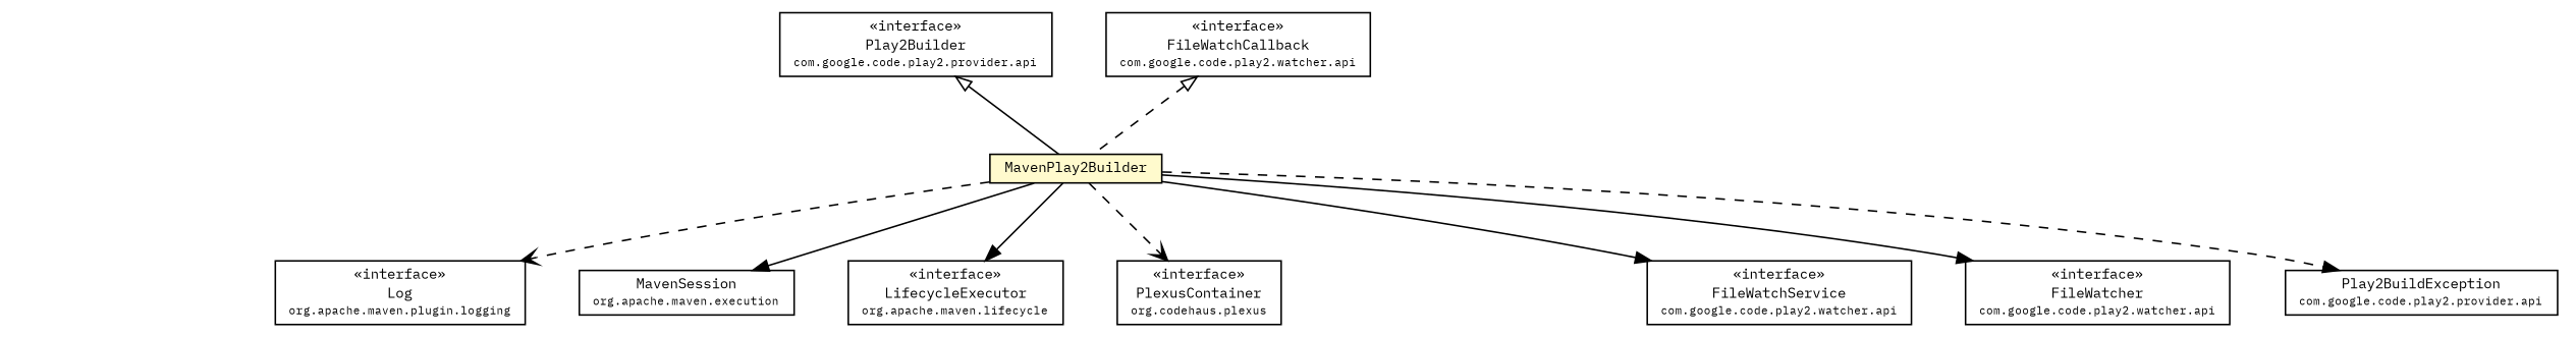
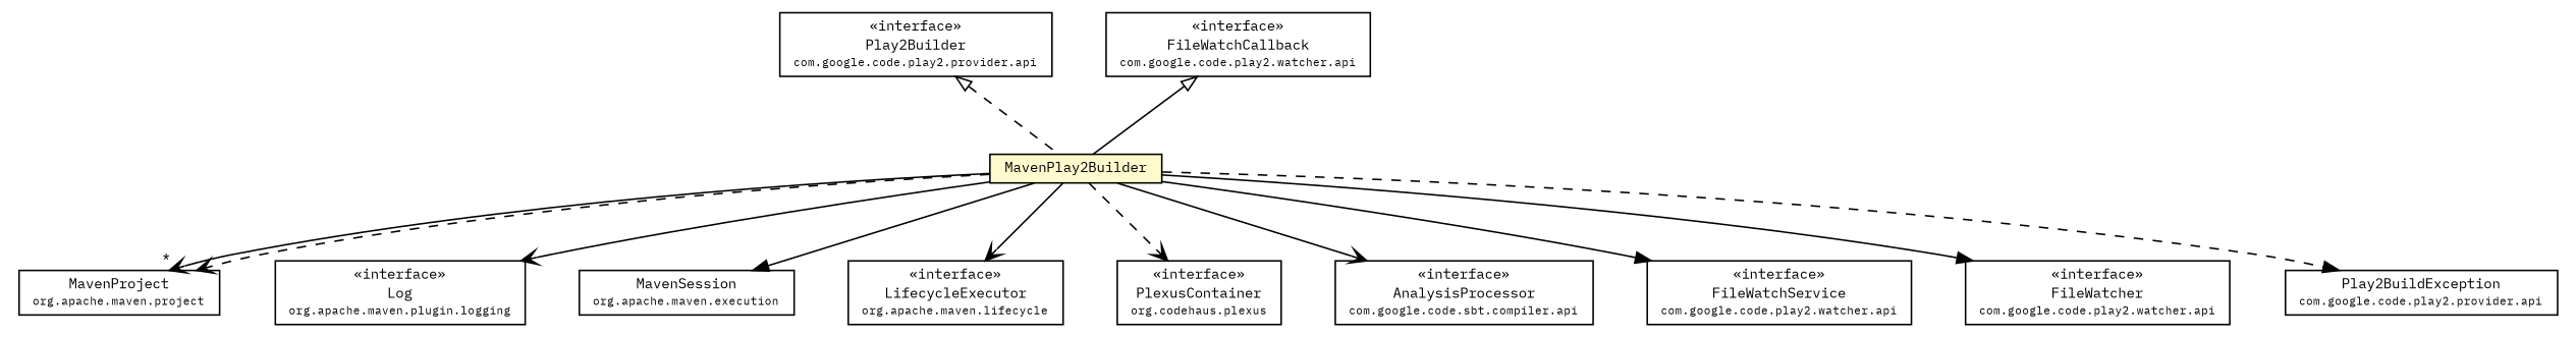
  digraph {
    fontname="IBM Plex Mono"
    nodesep=0.25
    ranksep=0.5
    node [fontcolor=black fontname="IBM Plex Mono" fontsize=9.0 shape=plaintext]
    edge [arrowhead=open color=black fontcolor=black fontname="IBM Plex Mono" fontsize=10.0 headport=p labelfontname=arial labelfontsize=10 tailport=p]
    n1 [label=<<table title="com.google.code.play2.plugin.MavenPlay2Builder" border="0" cellborder="1" cellspacing="0" cellpadding="2" port="p" bgcolor="lemonChiffon" href="./MavenPlay2Builder.html"> 		<tr><td><table border="0" cellspacing="0" cellpadding="1"> <tr><td align="center" balign="center"> MavenPlay2Builder </td></tr> 		</table></td></tr> 		</table>>]
+   n2 [label=<<table title="org.apache.maven.project.MavenProject" border="0" cellborder="1" cellspacing="0" cellpadding="2" port="p" href="http://maven.apache.org/ref/3.1.0/maven-core/apidocs/org/apache/maven/project/MavenProject.html"> 		<tr><td><table border="0" cellspacing="0" cellpadding="1"> <tr><td align="center" balign="center"> MavenProject </td></tr> <tr><td align="center" balign="center"><font point-size="7.0"> org.apache.maven.project </font></td></tr> 		</table></td></tr> 		</table>>]
    n3 [label=<<table title="org.apache.maven.plugin.logging.Log" border="0" cellborder="1" cellspacing="0" cellpadding="2" port="p" href="http://maven.apache.org/ref/3.1.0/maven-plugin-api/apidocs/org/apache/maven/plugin/logging/Log.html"> 		<tr><td><table border="0" cellspacing="0" cellpadding="1"> <tr><td align="center" balign="center"> &#171;interface&#187; </td></tr> <tr><td align="center" balign="center"> Log </td></tr> <tr><td align="center" balign="center"><font point-size="7.0"> org.apache.maven.plugin.logging </font></td></tr> 		</table></td></tr> 		</table>>]
    n4 [label=<<table title="org.apache.maven.execution.MavenSession" border="0" cellborder="1" cellspacing="0" cellpadding="2" port="p" href="http://maven.apache.org/ref/3.1.0/maven-core/apidocs/org/apache/maven/execution/MavenSession.html"> 		<tr><td><table border="0" cellspacing="0" cellpadding="1"> <tr><td align="center" balign="center"> MavenSession </td></tr> <tr><td align="center" balign="center"><font point-size="7.0"> org.apache.maven.execution </font></td></tr> 		</table></td></tr> 		</table>>]
    n5 [label=<<table title="org.apache.maven.lifecycle.LifecycleExecutor" border="0" cellborder="1" cellspacing="0" cellpadding="2" port="p" href="http://maven.apache.org/ref/3.1.0/maven-core/apidocs/org/apache/maven/lifecycle/LifecycleExecutor.html"> 		<tr><td><table border="0" cellspacing="0" cellpadding="1"> <tr><td align="center" balign="center"> &#171;interface&#187; </td></tr> <tr><td align="center" balign="center"> LifecycleExecutor </td></tr> <tr><td align="center" balign="center"><font point-size="7.0"> org.apache.maven.lifecycle </font></td></tr> 		</table></td></tr> 		</table>>]
    n6 [label=<<table title="org.codehaus.plexus.PlexusContainer" border="0" cellborder="1" cellspacing="0" cellpadding="2" port="p"> 		<tr><td><table border="0" cellspacing="0" cellpadding="1"> <tr><td align="center" balign="center"> &#171;interface&#187; </td></tr> <tr><td align="center" balign="center"> PlexusContainer </td></tr> <tr><td align="center" balign="center"><font point-size="7.0"> org.codehaus.plexus </font></td></tr> 		</table></td></tr> 		</table>>]
+   n7 [label=<<table title="com.google.code.sbt.compiler.api.AnalysisProcessor" border="0" cellborder="1" cellspacing="0" cellpadding="2" port="p" href="http://sbt-compiler-maven-plugin.github.io/sbt-compiler-maven-plugin/1.0.0-rc1/sbt-compiler-api/apidocs/com/google/code/sbt/compiler/api/AnalysisProcessor.html"> 		<tr><td><table border="0" cellspacing="0" cellpadding="1"> <tr><td align="center" balign="center"> &#171;interface&#187; </td></tr> <tr><td align="center" balign="center"> AnalysisProcessor </td></tr> <tr><td align="center" balign="center"><font point-size="7.0"> com.google.code.sbt.compiler.api </font></td></tr> 		</table></td></tr> 		</table>>]
    n8 [label=<<table title="com.google.code.play2.watcher.api.FileWatchService" border="0" cellborder="1" cellspacing="0" cellpadding="2" port="p"> 		<tr><td><table border="0" cellspacing="0" cellpadding="1"> <tr><td align="center" balign="center"> &#171;interface&#187; </td></tr> <tr><td align="center" balign="center"> FileWatchService </td></tr> <tr><td align="center" balign="center"><font point-size="7.0"> com.google.code.play2.watcher.api </font></td></tr> 		</table></td></tr> 		</table>>]
    n9 [label=<<table title="com.google.code.play2.watcher.api.FileWatcher" border="0" cellborder="1" cellspacing="0" cellpadding="2" port="p"> 		<tr><td><table border="0" cellspacing="0" cellpadding="1"> <tr><td align="center" balign="center"> &#171;interface&#187; </td></tr> <tr><td align="center" balign="center"> FileWatcher </td></tr> <tr><td align="center" balign="center"><font point-size="7.0"> com.google.code.play2.watcher.api </font></td></tr> 		</table></td></tr> 		</table>>]
    n10 [label=<<table title="com.google.code.play2.provider.api.Play2BuildException" border="0" cellborder="1" cellspacing="0" cellpadding="2" port="p"> 		<tr><td><table border="0" cellspacing="0" cellpadding="1"> <tr><td align="center" balign="center"> Play2BuildException </td></tr> <tr><td align="center" balign="center"><font point-size="7.0"> com.google.code.play2.provider.api </font></td></tr> 		</table></td></tr> 		</table>>]
    n11 [label=<<table title="com.google.code.play2.provider.api.Play2Builder" border="0" cellborder="1" cellspacing="0" cellpadding="2" port="p"> 		<tr><td><table border="0" cellspacing="0" cellpadding="1"> <tr><td align="center" balign="center"> &#171;interface&#187; </td></tr> <tr><td align="center" balign="center"> Play2Builder </td></tr> <tr><td align="center" balign="center"><font point-size="7.0"> com.google.code.play2.provider.api </font></td></tr> 		</table></td></tr> 		</table>>]
    n12 [label=<<table title="com.google.code.play2.watcher.api.FileWatchCallback" border="0" cellborder="1" cellspacing="0" cellpadding="2" port="p"> 		<tr><td><table border="0" cellspacing="0" cellpadding="1"> <tr><td align="center" balign="center"> &#171;interface&#187; </td></tr> <tr><td align="center" balign="center"> FileWatchCallback </td></tr> <tr><td align="center" balign="center"><font point-size="7.0"> com.google.code.play2.watcher.api </font></td></tr> 		</table></td></tr> 		</table>>]
-   n1 -> n3 [style=dashed]
+   n1 -> n2 [headlabel="*"]
+   n1 -> n2 [style=dashed]
+   n1 -> n3
    n1 -> n4 [arrowhead=normal]
-   n1 -> n5 [arrowhead=normal]
+   n1 -> n5
    n1 -> n6 [style=dashed]
+   n1 -> n7
    n1 -> n8 [arrowhead=normal]
    n1 -> n9 [arrowhead=normal]
    n1 -> n10 [arrowhead=normal style=dashed]
-   n11 -> n1 [arrowtail=empty dir=back fontsize=10 style=solid arrowhead="" color="" fontcolor=""]
-   n12 -> n1 [arrowtail=empty dir=back fontsize=10 style=dashed arrowhead="" color="" fontcolor=""]
+   n11 -> n1 [arrowtail=empty dir=back fontsize=10 style=dashed arrowhead="" color="" fontcolor=""]
+   n12 -> n1 [arrowtail=empty dir=back fontsize=10 style=solid arrowhead="" color="" fontcolor=""]
  }
